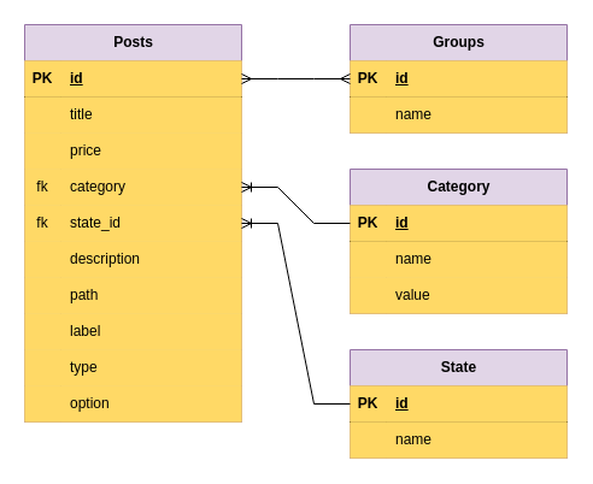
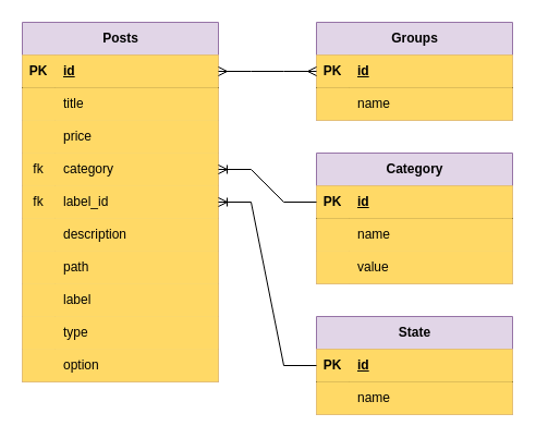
  <mxCell id="0" />
  <mxCell id="1" parent="0" />
  <mxCell id="2" value="Posts" style="shape=table;startSize=30;container=1;collapsible=1;childLayout=tableLayout;fixedRows=1;rowLines=0;fontStyle=1;align=center;resizeLast=1;html=1;fillColor=#e1d5e7;strokeColor=#9673a6;swimlaneFillColor=#CCCCCC;" vertex="1" parent="1"><mxGeometry x="20" y="20" width="180" height="330" as="geometry" /></mxCell>
  <mxCell id="3" value="" style="shape=tableRow;horizontal=0;startSize=0;swimlaneHead=0;swimlaneBody=0;fillColor=#FFD966;collapsible=0;dropTarget=0;points=[[0,0.5],[1,0.5]];portConstraint=eastwest;top=0;left=0;right=0;bottom=1;swimlaneFillColor=#CCCCCC;" vertex="1" parent="2"><mxGeometry y="30" width="180" height="30" as="geometry" /></mxCell>
  <mxCell id="4" value="PK" style="shape=partialRectangle;connectable=0;fillColor=#FFD966;top=0;left=0;bottom=0;right=0;fontStyle=1;overflow=hidden;whiteSpace=wrap;html=1;swimlaneFillColor=#CCCCCC;" vertex="1" parent="3"><mxGeometry width="30" height="30" as="geometry"><mxRectangle width="30" height="30" as="alternateBounds" /></mxGeometry></mxCell>
  <mxCell id="5" value="id" style="shape=partialRectangle;connectable=0;fillColor=#FFD966;top=0;left=0;bottom=0;right=0;align=left;spacingLeft=6;fontStyle=5;overflow=hidden;whiteSpace=wrap;html=1;swimlaneFillColor=#CCCCCC;" vertex="1" parent="3"><mxGeometry x="30" width="150" height="30" as="geometry"><mxRectangle width="150" height="30" as="alternateBounds" /></mxGeometry></mxCell>
  <mxCell id="6" value="" style="shape=tableRow;horizontal=0;startSize=0;swimlaneHead=0;swimlaneBody=0;fillColor=#FFD966;collapsible=0;dropTarget=0;points=[[0,0.5],[1,0.5]];portConstraint=eastwest;top=0;left=0;right=0;bottom=0;swimlaneFillColor=#CCCCCC;" vertex="1" parent="2"><mxGeometry y="60" width="180" height="30" as="geometry" /></mxCell>
  <mxCell id="7" value="" style="shape=partialRectangle;connectable=0;fillColor=#FFD966;top=0;left=0;bottom=0;right=0;editable=1;overflow=hidden;whiteSpace=wrap;html=1;swimlaneFillColor=#CCCCCC;" vertex="1" parent="6"><mxGeometry width="30" height="30" as="geometry"><mxRectangle width="30" height="30" as="alternateBounds" /></mxGeometry></mxCell>
  <mxCell id="8" value="title" style="shape=partialRectangle;connectable=0;fillColor=#FFD966;top=0;left=0;bottom=0;right=0;align=left;spacingLeft=6;overflow=hidden;whiteSpace=wrap;html=1;swimlaneFillColor=#CCCCCC;" vertex="1" parent="6"><mxGeometry x="30" width="150" height="30" as="geometry"><mxRectangle width="150" height="30" as="alternateBounds" /></mxGeometry></mxCell>
  <mxCell id="9" value="" style="shape=tableRow;horizontal=0;startSize=0;swimlaneHead=0;swimlaneBody=0;fillColor=#FFD966;collapsible=0;dropTarget=0;points=[[0,0.5],[1,0.5]];portConstraint=eastwest;top=0;left=0;right=0;bottom=0;swimlaneFillColor=#CCCCCC;" vertex="1" parent="2"><mxGeometry y="90" width="180" height="30" as="geometry" /></mxCell>
  <mxCell id="10" value="" style="shape=partialRectangle;connectable=0;fillColor=#FFD966;top=0;left=0;bottom=0;right=0;editable=1;overflow=hidden;whiteSpace=wrap;html=1;swimlaneFillColor=#CCCCCC;" vertex="1" parent="9"><mxGeometry width="30" height="30" as="geometry"><mxRectangle width="30" height="30" as="alternateBounds" /></mxGeometry></mxCell>
  <mxCell id="11" value="price" style="shape=partialRectangle;connectable=0;fillColor=#FFD966;top=0;left=0;bottom=0;right=0;align=left;spacingLeft=6;overflow=hidden;whiteSpace=wrap;html=1;swimlaneFillColor=#CCCCCC;" vertex="1" parent="9"><mxGeometry x="30" width="150" height="30" as="geometry"><mxRectangle width="150" height="30" as="alternateBounds" /></mxGeometry></mxCell>
  <mxCell id="12" value="" style="shape=tableRow;horizontal=0;startSize=0;swimlaneHead=0;swimlaneBody=0;fillColor=#FFD966;collapsible=0;dropTarget=0;points=[[0,0.5],[1,0.5]];portConstraint=eastwest;top=0;left=0;right=0;bottom=0;swimlaneFillColor=#CCCCCC;" vertex="1" parent="2"><mxGeometry y="120" width="180" height="30" as="geometry" /></mxCell>
  <mxCell id="13" value="fk" style="shape=partialRectangle;connectable=0;fillColor=#FFD966;top=0;left=0;bottom=0;right=0;editable=1;overflow=hidden;whiteSpace=wrap;html=1;swimlaneFillColor=#CCCCCC;" vertex="1" parent="12"><mxGeometry width="30" height="30" as="geometry"><mxRectangle width="30" height="30" as="alternateBounds" /></mxGeometry></mxCell>
  <mxCell id="14" value="category" style="shape=partialRectangle;connectable=0;fillColor=#FFD966;top=0;left=0;bottom=0;right=0;align=left;spacingLeft=6;overflow=hidden;whiteSpace=wrap;html=1;swimlaneFillColor=#CCCCCC;" vertex="1" parent="12"><mxGeometry x="30" width="150" height="30" as="geometry"><mxRectangle width="150" height="30" as="alternateBounds" /></mxGeometry></mxCell>
  <mxCell id="15" value="" style="shape=tableRow;horizontal=0;startSize=0;swimlaneHead=0;swimlaneBody=0;fillColor=#FFD966;collapsible=0;dropTarget=0;points=[[0,0.5],[1,0.5]];portConstraint=eastwest;top=0;left=0;right=0;bottom=0;swimlaneFillColor=#CCCCCC;" vertex="1" parent="2"><mxGeometry y="150" width="180" height="30" as="geometry" /></mxCell>
  <mxCell id="16" value="fk" style="shape=partialRectangle;connectable=0;fillColor=#FFD966;top=0;left=0;bottom=0;right=0;editable=1;overflow=hidden;whiteSpace=wrap;html=1;swimlaneFillColor=#CCCCCC;" vertex="1" parent="15"><mxGeometry width="30" height="30" as="geometry"><mxRectangle width="30" height="30" as="alternateBounds" /></mxGeometry></mxCell>
- <mxCell id="17" value="state_id" style="shape=partialRectangle;connectable=0;fillColor=#FFD966;top=0;left=0;bottom=0;right=0;align=left;spacingLeft=6;overflow=hidden;whiteSpace=wrap;html=1;swimlaneFillColor=#CCCCCC;" vertex="1" parent="15"><mxGeometry x="30" width="150" height="30" as="geometry"><mxRectangle width="150" height="30" as="alternateBounds" /></mxGeometry></mxCell>
+ <mxCell id="17" value="label_id" style="shape=partialRectangle;connectable=0;fillColor=#FFD966;top=0;left=0;bottom=0;right=0;align=left;spacingLeft=6;overflow=hidden;whiteSpace=wrap;html=1;swimlaneFillColor=#CCCCCC;" vertex="1" parent="15"><mxGeometry x="30" width="150" height="30" as="geometry"><mxRectangle width="150" height="30" as="alternateBounds" /></mxGeometry></mxCell>
  <mxCell id="18" value="" style="shape=tableRow;horizontal=0;startSize=0;swimlaneHead=0;swimlaneBody=0;fillColor=#FFD966;collapsible=0;dropTarget=0;points=[[0,0.5],[1,0.5]];portConstraint=eastwest;top=0;left=0;right=0;bottom=0;swimlaneFillColor=#CCCCCC;" vertex="1" parent="2"><mxGeometry y="180" width="180" height="30" as="geometry" /></mxCell>
  <mxCell id="19" value="" style="shape=partialRectangle;connectable=0;fillColor=#FFD966;top=0;left=0;bottom=0;right=0;editable=1;overflow=hidden;whiteSpace=wrap;html=1;swimlaneFillColor=#CCCCCC;" vertex="1" parent="18"><mxGeometry width="30" height="30" as="geometry"><mxRectangle width="30" height="30" as="alternateBounds" /></mxGeometry></mxCell>
  <mxCell id="20" value="description" style="shape=partialRectangle;connectable=0;fillColor=#FFD966;top=0;left=0;bottom=0;right=0;align=left;spacingLeft=6;overflow=hidden;whiteSpace=wrap;html=1;swimlaneFillColor=#CCCCCC;" vertex="1" parent="18"><mxGeometry x="30" width="150" height="30" as="geometry"><mxRectangle width="150" height="30" as="alternateBounds" /></mxGeometry></mxCell>
  <mxCell id="21" value="" style="shape=tableRow;horizontal=0;startSize=0;swimlaneHead=0;swimlaneBody=0;fillColor=#FFD966;collapsible=0;dropTarget=0;points=[[0,0.5],[1,0.5]];portConstraint=eastwest;top=0;left=0;right=0;bottom=0;swimlaneFillColor=#CCCCCC;" vertex="1" parent="2"><mxGeometry y="210" width="180" height="30" as="geometry" /></mxCell>
  <mxCell id="22" value="" style="shape=partialRectangle;connectable=0;fillColor=#FFD966;top=0;left=0;bottom=0;right=0;editable=1;overflow=hidden;whiteSpace=wrap;html=1;swimlaneFillColor=#CCCCCC;" vertex="1" parent="21"><mxGeometry width="30" height="30" as="geometry"><mxRectangle width="30" height="30" as="alternateBounds" /></mxGeometry></mxCell>
  <mxCell id="23" value="path" style="shape=partialRectangle;connectable=0;fillColor=#FFD966;top=0;left=0;bottom=0;right=0;align=left;spacingLeft=6;overflow=hidden;whiteSpace=wrap;html=1;swimlaneFillColor=#CCCCCC;" vertex="1" parent="21"><mxGeometry x="30" width="150" height="30" as="geometry"><mxRectangle width="150" height="30" as="alternateBounds" /></mxGeometry></mxCell>
  <mxCell id="24" value="" style="shape=tableRow;horizontal=0;startSize=0;swimlaneHead=0;swimlaneBody=0;fillColor=#FFD966;collapsible=0;dropTarget=0;points=[[0,0.5],[1,0.5]];portConstraint=eastwest;top=0;left=0;right=0;bottom=0;swimlaneFillColor=#CCCCCC;" vertex="1" parent="2"><mxGeometry y="240" width="180" height="30" as="geometry" /></mxCell>
  <mxCell id="25" value="" style="shape=partialRectangle;connectable=0;fillColor=#FFD966;top=0;left=0;bottom=0;right=0;editable=1;overflow=hidden;whiteSpace=wrap;html=1;swimlaneFillColor=#CCCCCC;" vertex="1" parent="24"><mxGeometry width="30" height="30" as="geometry"><mxRectangle width="30" height="30" as="alternateBounds" /></mxGeometry></mxCell>
  <mxCell id="26" value="label" style="shape=partialRectangle;connectable=0;fillColor=#FFD966;top=0;left=0;bottom=0;right=0;align=left;spacingLeft=6;overflow=hidden;whiteSpace=wrap;html=1;swimlaneFillColor=#CCCCCC;" vertex="1" parent="24"><mxGeometry x="30" width="150" height="30" as="geometry"><mxRectangle width="150" height="30" as="alternateBounds" /></mxGeometry></mxCell>
  <mxCell id="27" value="" style="shape=tableRow;horizontal=0;startSize=0;swimlaneHead=0;swimlaneBody=0;fillColor=#FFD966;collapsible=0;dropTarget=0;points=[[0,0.5],[1,0.5]];portConstraint=eastwest;top=0;left=0;right=0;bottom=0;swimlaneFillColor=#CCCCCC;" vertex="1" parent="2"><mxGeometry y="270" width="180" height="30" as="geometry" /></mxCell>
  <mxCell id="28" value="" style="shape=partialRectangle;connectable=0;fillColor=#FFD966;top=0;left=0;bottom=0;right=0;editable=1;overflow=hidden;whiteSpace=wrap;html=1;swimlaneFillColor=#CCCCCC;" vertex="1" parent="27"><mxGeometry width="30" height="30" as="geometry"><mxRectangle width="30" height="30" as="alternateBounds" /></mxGeometry></mxCell>
  <mxCell id="29" value="type" style="shape=partialRectangle;connectable=0;fillColor=#FFD966;top=0;left=0;bottom=0;right=0;align=left;spacingLeft=6;overflow=hidden;whiteSpace=wrap;html=1;swimlaneFillColor=#CCCCCC;" vertex="1" parent="27"><mxGeometry x="30" width="150" height="30" as="geometry"><mxRectangle width="150" height="30" as="alternateBounds" /></mxGeometry></mxCell>
  <mxCell id="30" value="" style="shape=tableRow;horizontal=0;startSize=0;swimlaneHead=0;swimlaneBody=0;fillColor=#FFD966;collapsible=0;dropTarget=0;points=[[0,0.5],[1,0.5]];portConstraint=eastwest;top=0;left=0;right=0;bottom=0;swimlaneFillColor=#CCCCCC;" vertex="1" parent="2"><mxGeometry y="300" width="180" height="30" as="geometry" /></mxCell>
  <mxCell id="31" value="" style="shape=partialRectangle;connectable=0;fillColor=#FFD966;top=0;left=0;bottom=0;right=0;editable=1;overflow=hidden;whiteSpace=wrap;html=1;swimlaneFillColor=#CCCCCC;" vertex="1" parent="30"><mxGeometry width="30" height="30" as="geometry"><mxRectangle width="30" height="30" as="alternateBounds" /></mxGeometry></mxCell>
  <mxCell id="32" value="option" style="shape=partialRectangle;connectable=0;fillColor=#FFD966;top=0;left=0;bottom=0;right=0;align=left;spacingLeft=6;overflow=hidden;whiteSpace=wrap;html=1;swimlaneFillColor=#CCCCCC;" vertex="1" parent="30"><mxGeometry x="30" width="150" height="30" as="geometry"><mxRectangle width="150" height="30" as="alternateBounds" /></mxGeometry></mxCell>
  <mxCell id="33" value="Groups" style="shape=table;startSize=30;container=1;collapsible=1;childLayout=tableLayout;fixedRows=1;rowLines=0;fontStyle=1;align=center;resizeLast=1;html=1;fillColor=#e1d5e7;strokeColor=#9673a6;swimlaneFillColor=#CCCCCC;" vertex="1" parent="1"><mxGeometry x="290" y="20" width="180" height="90" as="geometry" /></mxCell>
  <mxCell id="34" value="" style="shape=tableRow;horizontal=0;startSize=0;swimlaneHead=0;swimlaneBody=0;fillColor=#FFD966;collapsible=0;dropTarget=0;points=[[0,0.5],[1,0.5]];portConstraint=eastwest;top=0;left=0;right=0;bottom=1;swimlaneFillColor=#CCCCCC;" vertex="1" parent="33"><mxGeometry y="30" width="180" height="30" as="geometry" /></mxCell>
  <mxCell id="35" value="PK" style="shape=partialRectangle;connectable=0;fillColor=#FFD966;top=0;left=0;bottom=0;right=0;fontStyle=1;overflow=hidden;whiteSpace=wrap;html=1;swimlaneFillColor=#CCCCCC;" vertex="1" parent="34"><mxGeometry width="30" height="30" as="geometry"><mxRectangle width="30" height="30" as="alternateBounds" /></mxGeometry></mxCell>
  <mxCell id="36" value="id" style="shape=partialRectangle;connectable=0;fillColor=#FFD966;top=0;left=0;bottom=0;right=0;align=left;spacingLeft=6;fontStyle=5;overflow=hidden;whiteSpace=wrap;html=1;swimlaneFillColor=#CCCCCC;" vertex="1" parent="34"><mxGeometry x="30" width="150" height="30" as="geometry"><mxRectangle width="150" height="30" as="alternateBounds" /></mxGeometry></mxCell>
  <mxCell id="37" value="" style="shape=tableRow;horizontal=0;startSize=0;swimlaneHead=0;swimlaneBody=0;fillColor=#FFD966;collapsible=0;dropTarget=0;points=[[0,0.5],[1,0.5]];portConstraint=eastwest;top=0;left=0;right=0;bottom=0;swimlaneFillColor=#CCCCCC;" vertex="1" parent="33"><mxGeometry y="60" width="180" height="30" as="geometry" /></mxCell>
  <mxCell id="38" value="" style="shape=partialRectangle;connectable=0;fillColor=#FFD966;top=0;left=0;bottom=0;right=0;editable=1;overflow=hidden;whiteSpace=wrap;html=1;swimlaneFillColor=#CCCCCC;" vertex="1" parent="37"><mxGeometry width="30" height="30" as="geometry"><mxRectangle width="30" height="30" as="alternateBounds" /></mxGeometry></mxCell>
  <mxCell id="39" value="name" style="shape=partialRectangle;connectable=0;fillColor=#FFD966;top=0;left=0;bottom=0;right=0;align=left;spacingLeft=6;overflow=hidden;whiteSpace=wrap;html=1;swimlaneFillColor=#CCCCCC;" vertex="1" parent="37"><mxGeometry x="30" width="150" height="30" as="geometry"><mxRectangle width="150" height="30" as="alternateBounds" /></mxGeometry></mxCell>
  <mxCell id="40" value="State" style="shape=table;startSize=30;container=1;collapsible=1;childLayout=tableLayout;fixedRows=1;rowLines=0;fontStyle=1;align=center;resizeLast=1;html=1;fillColor=#e1d5e7;strokeColor=#9673a6;swimlaneFillColor=#CCCCCC;" vertex="1" parent="1"><mxGeometry x="290" y="290" width="180" height="90" as="geometry" /></mxCell>
  <mxCell id="41" value="" style="shape=tableRow;horizontal=0;startSize=0;swimlaneHead=0;swimlaneBody=0;fillColor=#FFD966;collapsible=0;dropTarget=0;points=[[0,0.5],[1,0.5]];portConstraint=eastwest;top=0;left=0;right=0;bottom=1;swimlaneFillColor=#CCCCCC;" vertex="1" parent="40"><mxGeometry y="30" width="180" height="30" as="geometry" /></mxCell>
  <mxCell id="42" value="PK" style="shape=partialRectangle;connectable=0;fillColor=#FFD966;top=0;left=0;bottom=0;right=0;fontStyle=1;overflow=hidden;whiteSpace=wrap;html=1;swimlaneFillColor=#CCCCCC;" vertex="1" parent="41"><mxGeometry width="30" height="30" as="geometry"><mxRectangle width="30" height="30" as="alternateBounds" /></mxGeometry></mxCell>
  <mxCell id="43" value="id" style="shape=partialRectangle;connectable=0;fillColor=#FFD966;top=0;left=0;bottom=0;right=0;align=left;spacingLeft=6;fontStyle=5;overflow=hidden;whiteSpace=wrap;html=1;swimlaneFillColor=#CCCCCC;" vertex="1" parent="41"><mxGeometry x="30" width="150" height="30" as="geometry"><mxRectangle width="150" height="30" as="alternateBounds" /></mxGeometry></mxCell>
  <mxCell id="44" value="" style="shape=tableRow;horizontal=0;startSize=0;swimlaneHead=0;swimlaneBody=0;fillColor=#FFD966;collapsible=0;dropTarget=0;points=[[0,0.5],[1,0.5]];portConstraint=eastwest;top=0;left=0;right=0;bottom=0;swimlaneFillColor=#CCCCCC;" vertex="1" parent="40"><mxGeometry y="60" width="180" height="30" as="geometry" /></mxCell>
  <mxCell id="45" value="" style="shape=partialRectangle;connectable=0;fillColor=#FFD966;top=0;left=0;bottom=0;right=0;editable=1;overflow=hidden;whiteSpace=wrap;html=1;swimlaneFillColor=#CCCCCC;" vertex="1" parent="44"><mxGeometry width="30" height="30" as="geometry"><mxRectangle width="30" height="30" as="alternateBounds" /></mxGeometry></mxCell>
  <mxCell id="46" value="name" style="shape=partialRectangle;connectable=0;fillColor=#FFD966;top=0;left=0;bottom=0;right=0;align=left;spacingLeft=6;overflow=hidden;whiteSpace=wrap;html=1;swimlaneFillColor=#CCCCCC;" vertex="1" parent="44"><mxGeometry x="30" width="150" height="30" as="geometry"><mxRectangle width="150" height="30" as="alternateBounds" /></mxGeometry></mxCell>
  <mxCell id="47" value="" style="edgeStyle=entityRelationEdgeStyle;fontSize=12;html=1;endArrow=ERoneToMany;rounded=0;exitX=0;exitY=0.5;exitDx=0;exitDy=0;" edge="1" parent="1" source="41" target="15"><mxGeometry width="100" height="100" relative="1" as="geometry"><mxPoint x="560" y="320" as="sourcePoint" /><mxPoint x="660" y="220" as="targetPoint" /></mxGeometry></mxCell>
  <mxCell id="48" value="Category" style="shape=table;startSize=30;container=1;collapsible=1;childLayout=tableLayout;fixedRows=1;rowLines=0;fontStyle=1;align=center;resizeLast=1;html=1;fillColor=#e1d5e7;strokeColor=#9673a6;swimlaneFillColor=#CCCCCC;" vertex="1" parent="1"><mxGeometry x="290" y="140" width="180" height="120" as="geometry" /></mxCell>
  <mxCell id="49" value="" style="shape=tableRow;horizontal=0;startSize=0;swimlaneHead=0;swimlaneBody=0;fillColor=#FFD966;collapsible=0;dropTarget=0;points=[[0,0.5],[1,0.5]];portConstraint=eastwest;top=0;left=0;right=0;bottom=1;swimlaneFillColor=#CCCCCC;" vertex="1" parent="48"><mxGeometry y="30" width="180" height="30" as="geometry" /></mxCell>
  <mxCell id="50" value="PK" style="shape=partialRectangle;connectable=0;fillColor=#FFD966;top=0;left=0;bottom=0;right=0;fontStyle=1;overflow=hidden;whiteSpace=wrap;html=1;swimlaneFillColor=#CCCCCC;" vertex="1" parent="49"><mxGeometry width="30" height="30" as="geometry"><mxRectangle width="30" height="30" as="alternateBounds" /></mxGeometry></mxCell>
  <mxCell id="51" value="id" style="shape=partialRectangle;connectable=0;fillColor=#FFD966;top=0;left=0;bottom=0;right=0;align=left;spacingLeft=6;fontStyle=5;overflow=hidden;whiteSpace=wrap;html=1;swimlaneFillColor=#CCCCCC;" vertex="1" parent="49"><mxGeometry x="30" width="150" height="30" as="geometry"><mxRectangle width="150" height="30" as="alternateBounds" /></mxGeometry></mxCell>
  <mxCell id="52" value="" style="shape=tableRow;horizontal=0;startSize=0;swimlaneHead=0;swimlaneBody=0;fillColor=#FFD966;collapsible=0;dropTarget=0;points=[[0,0.5],[1,0.5]];portConstraint=eastwest;top=0;left=0;right=0;bottom=0;swimlaneFillColor=#CCCCCC;" vertex="1" parent="48"><mxGeometry y="60" width="180" height="30" as="geometry" /></mxCell>
  <mxCell id="53" value="" style="shape=partialRectangle;connectable=0;fillColor=#FFD966;top=0;left=0;bottom=0;right=0;editable=1;overflow=hidden;whiteSpace=wrap;html=1;swimlaneFillColor=#CCCCCC;" vertex="1" parent="52"><mxGeometry width="30" height="30" as="geometry"><mxRectangle width="30" height="30" as="alternateBounds" /></mxGeometry></mxCell>
  <mxCell id="54" value="name" style="shape=partialRectangle;connectable=0;fillColor=#FFD966;top=0;left=0;bottom=0;right=0;align=left;spacingLeft=6;overflow=hidden;whiteSpace=wrap;html=1;swimlaneFillColor=#CCCCCC;" vertex="1" parent="52"><mxGeometry x="30" width="150" height="30" as="geometry"><mxRectangle width="150" height="30" as="alternateBounds" /></mxGeometry></mxCell>
  <mxCell id="55" value="" style="shape=tableRow;horizontal=0;startSize=0;swimlaneHead=0;swimlaneBody=0;fillColor=#FFD966;collapsible=0;dropTarget=0;points=[[0,0.5],[1,0.5]];portConstraint=eastwest;top=0;left=0;right=0;bottom=0;swimlaneFillColor=#CCCCCC;" vertex="1" parent="48"><mxGeometry y="90" width="180" height="30" as="geometry" /></mxCell>
  <mxCell id="56" value="" style="shape=partialRectangle;connectable=0;fillColor=#FFD966;top=0;left=0;bottom=0;right=0;editable=1;overflow=hidden;whiteSpace=wrap;html=1;swimlaneFillColor=#CCCCCC;" vertex="1" parent="55"><mxGeometry width="30" height="30" as="geometry"><mxRectangle width="30" height="30" as="alternateBounds" /></mxGeometry></mxCell>
  <mxCell id="57" value="value" style="shape=partialRectangle;connectable=0;fillColor=#FFD966;top=0;left=0;bottom=0;right=0;align=left;spacingLeft=6;overflow=hidden;whiteSpace=wrap;html=1;swimlaneFillColor=#CCCCCC;" vertex="1" parent="55"><mxGeometry x="30" width="150" height="30" as="geometry"><mxRectangle width="150" height="30" as="alternateBounds" /></mxGeometry></mxCell>
  <mxCell id="58" value="" style="edgeStyle=entityRelationEdgeStyle;fontSize=12;html=1;endArrow=ERoneToMany;rounded=0;exitX=0;exitY=0.5;exitDx=0;exitDy=0;" edge="1" parent="1" source="49" target="12"><mxGeometry width="100" height="100" relative="1" as="geometry"><mxPoint x="270" y="130" as="sourcePoint" /><mxPoint x="210" y="375" as="targetPoint" /></mxGeometry></mxCell>
  <mxCell id="59" value="" style="edgeStyle=entityRelationEdgeStyle;fontSize=12;html=1;endArrow=ERmany;startArrow=ERmany;rounded=0;" edge="1" parent="1" source="3" target="34"><mxGeometry width="100" height="100" relative="1" as="geometry"><mxPoint x="560" y="310" as="sourcePoint" /><mxPoint x="660" y="210" as="targetPoint" /></mxGeometry></mxCell>
